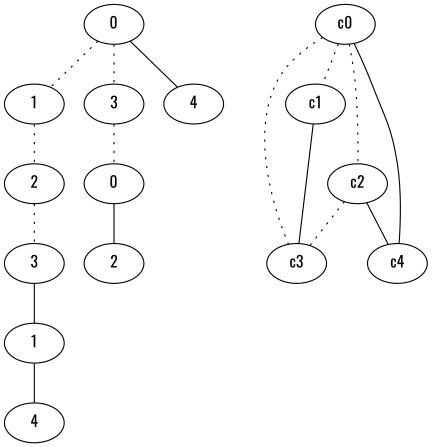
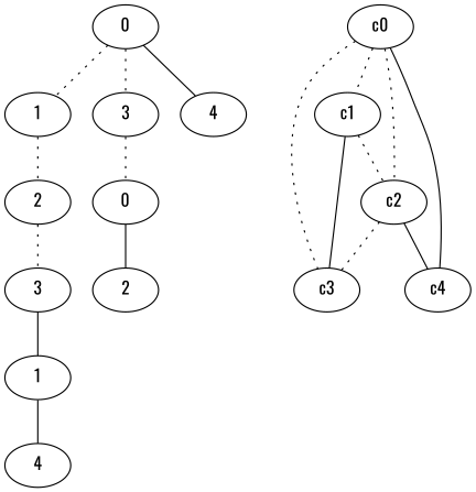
  graph {
    fontname=Oswald
    node [fontname=Oswald]
    edge [fontname=Oswald style=dotted]
    n1 [label=0]
    n2 [label=1]
    n3 [label=3]
    n4 [label=4]
    n5 [label=2]
    n6 [label=0]
    n7 [label=3]
    n8 [label=1]
    n9 [label=4]
    n10 [label=2]
    c0
    c1
    c2
    c3
    c4
    n1 -- n2
    n1 -- n3
    n1 -- n4 [style=""]
    n2 -- n5
    n3 -- n6
    n5 -- n7
    n6 -- n10 [style=""]
    n7 -- n8 [style=""]
    n8 -- n9 [style=""]
    c0 -- c1
    c0 -- c2
    c0 -- c3
    c0 -- c4 [style=""]
+   c1 -- c2
    c1 -- c3 [style=""]
    c2 -- c3
    c2 -- c4 [style=""]
  }
